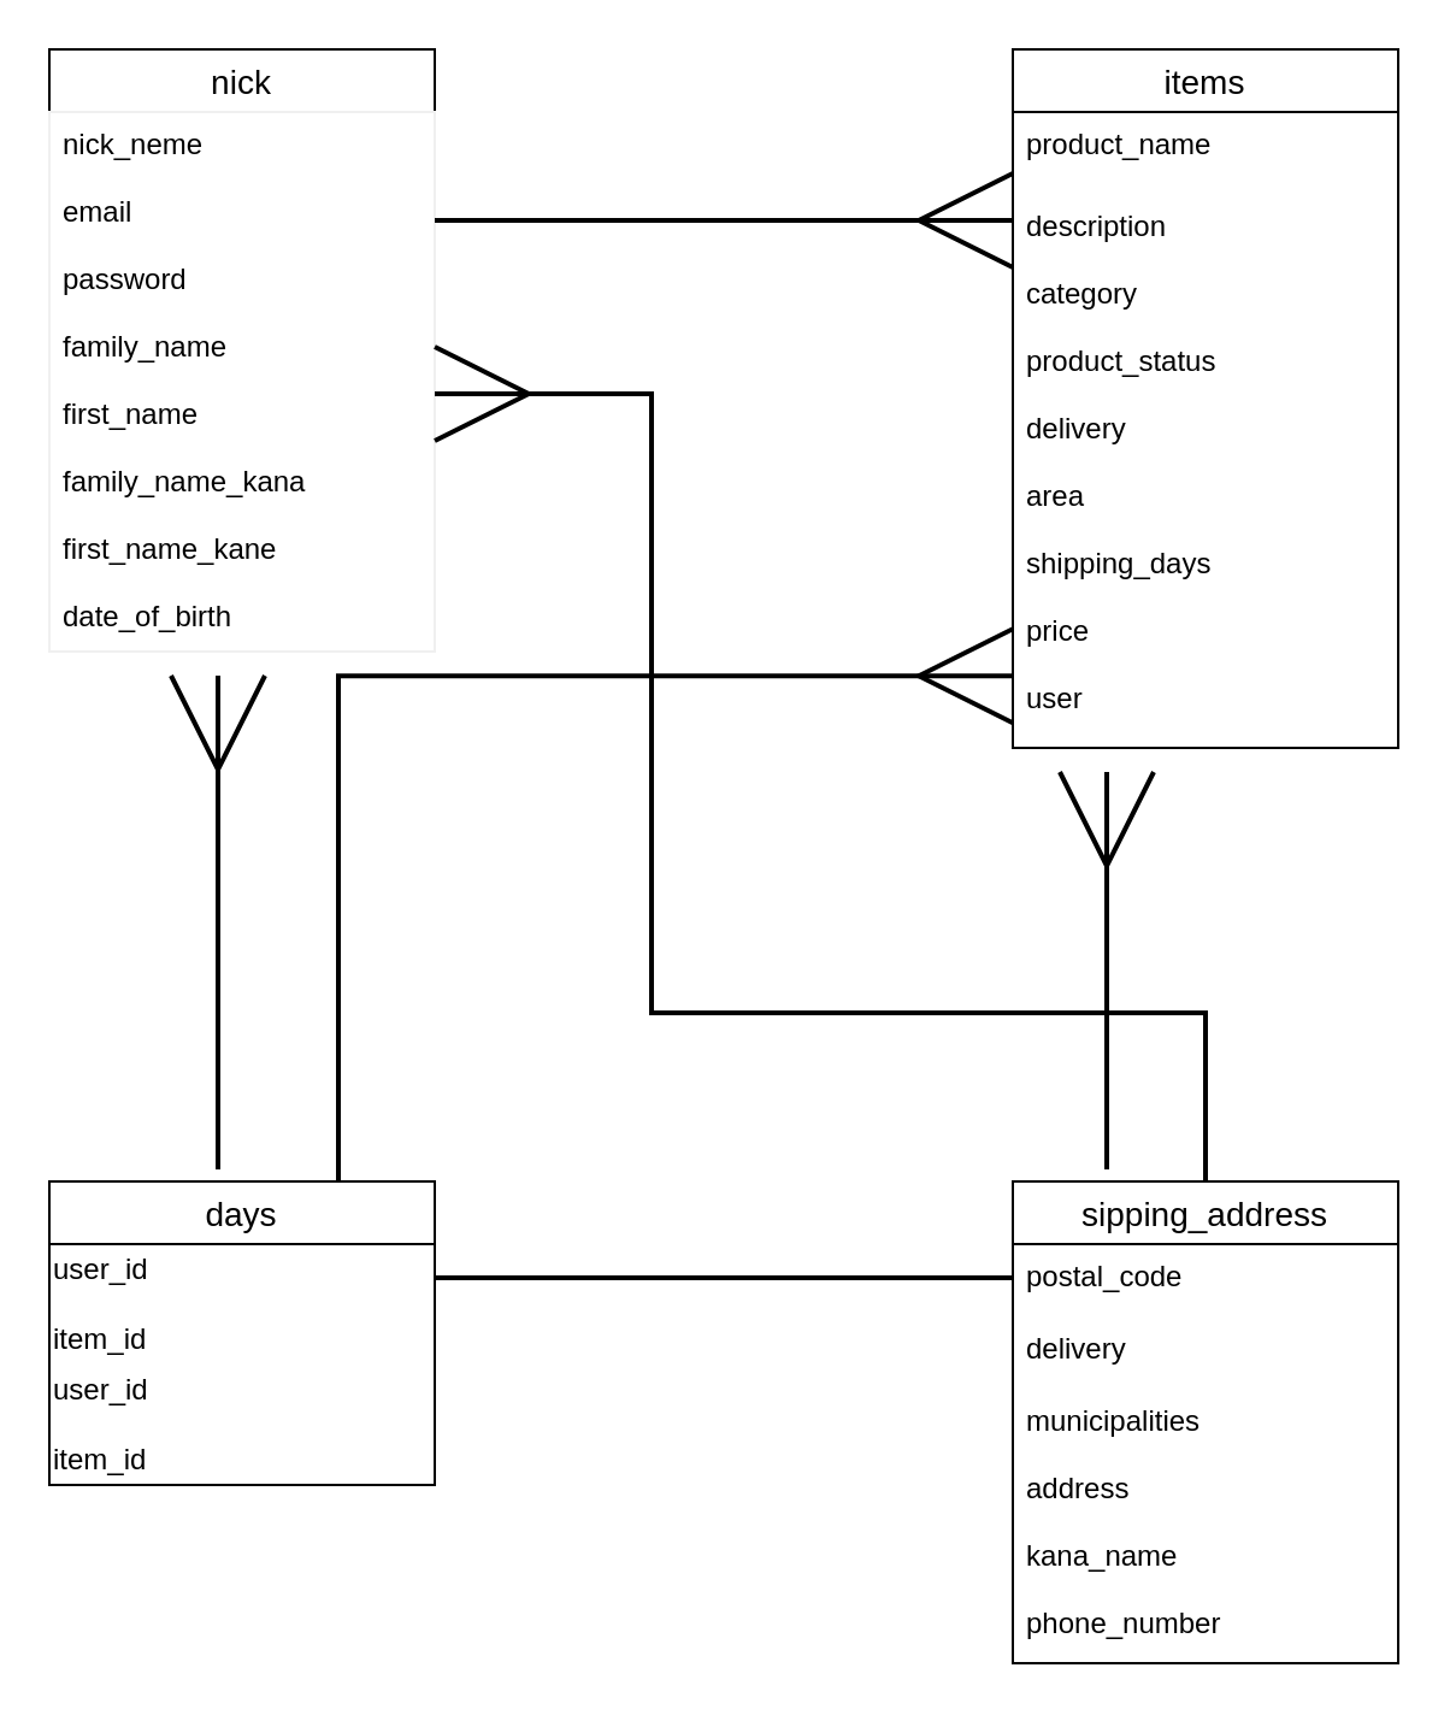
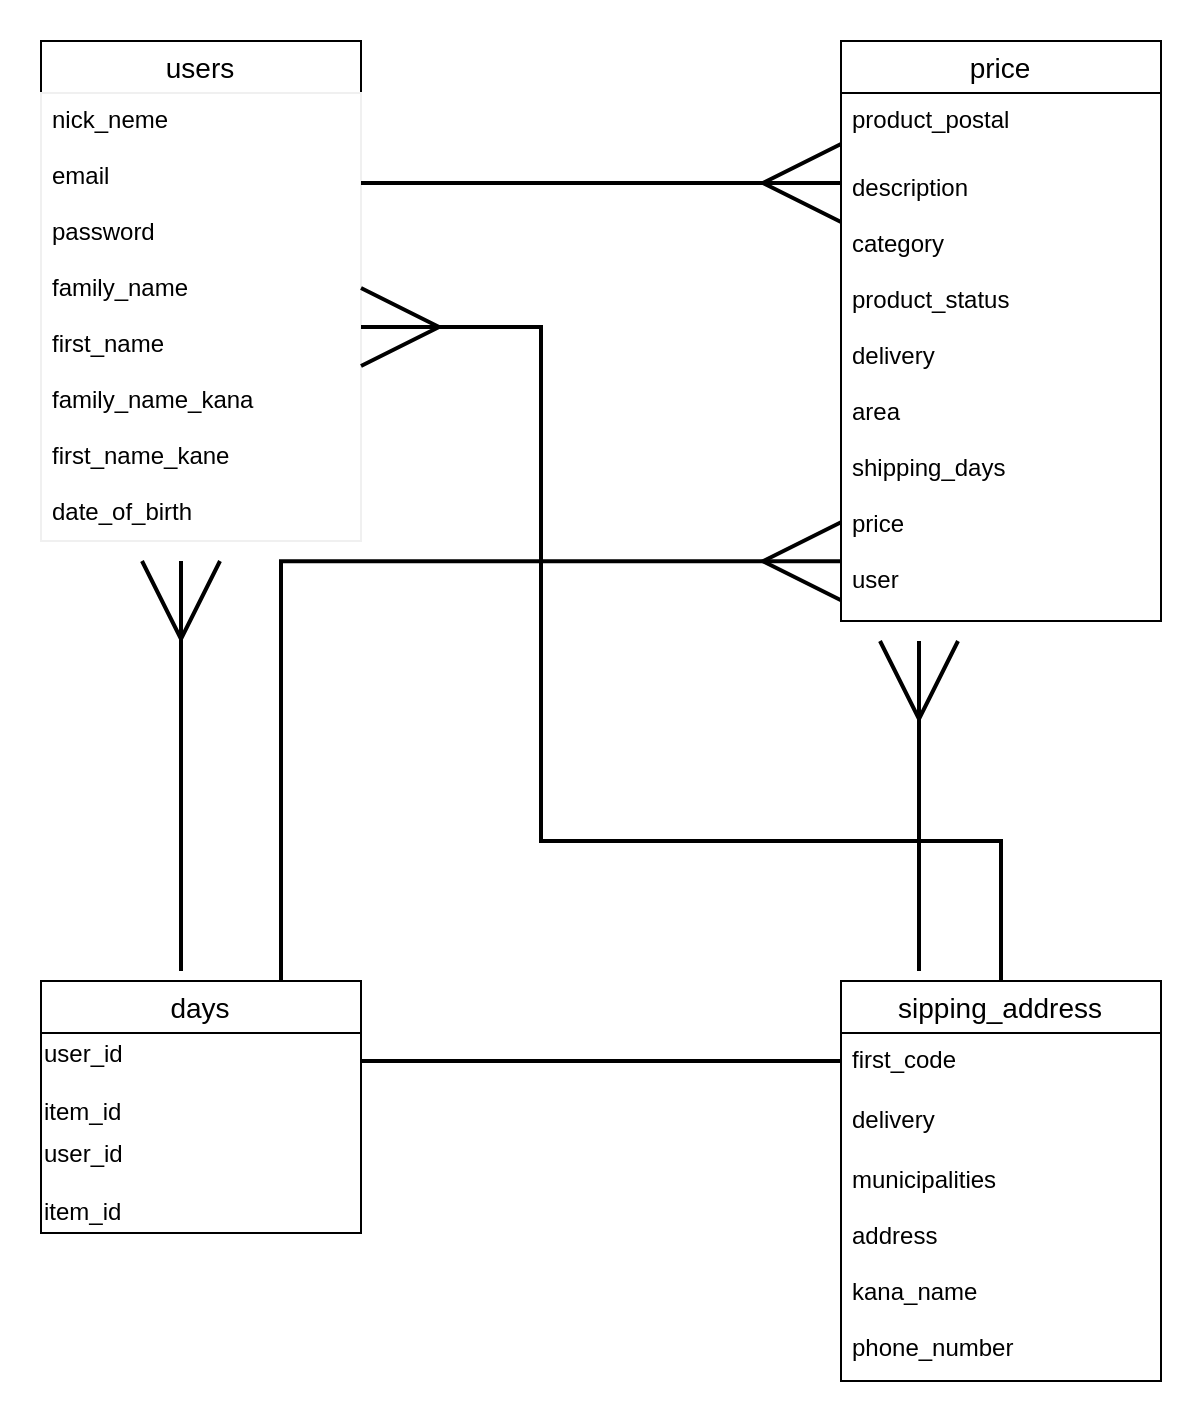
  <mxCell id="0" />
  <mxCell id="1" parent="0" />
- <mxCell id="2" value="nick" style="swimlane;fontStyle=0;childLayout=stackLayout;horizontal=1;startSize=26;horizontalStack=0;resizeParent=1;resizeParentMax=0;resizeLast=0;collapsible=1;marginBottom=0;align=center;fontSize=14;" parent="1" vertex="1"><mxGeometry x="20" y="20" width="160" height="250" as="geometry" /></mxCell>
+ <mxCell id="2" value="users" style="swimlane;fontStyle=0;childLayout=stackLayout;horizontal=1;startSize=26;horizontalStack=0;resizeParent=1;resizeParentMax=0;resizeLast=0;collapsible=1;marginBottom=0;align=center;fontSize=14;" parent="1" vertex="1"><mxGeometry x="20" y="20" width="160" height="250" as="geometry" /></mxCell>
  <mxCell id="3" value="nick_neme&#10;&#10;email&#10;&#10;password&#10;&#10;family_name&#10;&#10;first_name&#10;&#10;family_name_kana&#10;&#10;first_name_kane&#10;&#10;date_of_birth" style="text;fillColor=none;spacingLeft=4;spacingRight=4;overflow=hidden;rotatable=0;points=[[0,0.5],[1,0.5]];portConstraint=eastwest;fontSize=12;strokeColor=#f0f0f0;" parent="2" vertex="1"><mxGeometry y="26" width="160" height="224" as="geometry" /></mxCell>
- <mxCell id="4" value="items" style="swimlane;fontStyle=0;childLayout=stackLayout;horizontal=1;startSize=26;horizontalStack=0;resizeParent=1;resizeParentMax=0;resizeLast=0;collapsible=1;marginBottom=0;align=center;fontSize=14;" parent="1" vertex="1"><mxGeometry x="420" y="20" width="160" height="290" as="geometry" /></mxCell>
- <mxCell id="5" value="product_name" style="text;strokeColor=none;fillColor=none;spacingLeft=4;spacingRight=4;overflow=hidden;rotatable=0;points=[[0,0.5],[1,0.5]];portConstraint=eastwest;fontSize=12;" parent="4" vertex="1"><mxGeometry y="26" width="160" height="34" as="geometry" /></mxCell>
+ <mxCell id="4" value="price" style="swimlane;fontStyle=0;childLayout=stackLayout;horizontal=1;startSize=26;horizontalStack=0;resizeParent=1;resizeParentMax=0;resizeLast=0;collapsible=1;marginBottom=0;align=center;fontSize=14;" parent="1" vertex="1"><mxGeometry x="420" y="20" width="160" height="290" as="geometry" /></mxCell>
+ <mxCell id="5" value="product_postal" style="text;strokeColor=none;fillColor=none;spacingLeft=4;spacingRight=4;overflow=hidden;rotatable=0;points=[[0,0.5],[1,0.5]];portConstraint=eastwest;fontSize=12;" parent="4" vertex="1"><mxGeometry y="26" width="160" height="34" as="geometry" /></mxCell>
  <mxCell id="6" value="description&#10;&#10;category&#10;&#10;product_status&#10;&#10;delivery&#10;&#10;area&#10;&#10;shipping_days&#10;&#10;price&#10;&#10;user&#10;" style="text;strokeColor=none;fillColor=none;spacingLeft=4;spacingRight=4;overflow=hidden;rotatable=0;points=[[0,0.5],[1,0.5]];portConstraint=eastwest;fontSize=12;" parent="4" vertex="1"><mxGeometry y="60" width="160" height="230" as="geometry" /></mxCell>
  <mxCell id="7" style="edgeStyle=orthogonalEdgeStyle;rounded=0;orthogonalLoop=1;jettySize=auto;html=1;exitX=1;exitY=0.5;exitDx=0;exitDy=0;endArrow=ERmany;endFill=0;entryX=0;entryY=0.5;entryDx=0;entryDy=0;strokeWidth=2;startSize=6;targetPerimeterSpacing=0;endSize=36;" parent="1" edge="1"><mxGeometry relative="1" as="geometry"><mxPoint x="180" y="91" as="sourcePoint" /><mxPoint x="420" y="91" as="targetPoint" /></mxGeometry></mxCell>
  <mxCell id="8" style="edgeStyle=orthogonalEdgeStyle;rounded=0;orthogonalLoop=1;jettySize=auto;html=1;exitX=0.75;exitY=0;exitDx=0;exitDy=0;entryX=0;entryY=0.87;entryDx=0;entryDy=0;entryPerimeter=0;startSize=6;endArrow=ERmany;endFill=0;endSize=36;targetPerimeterSpacing=0;strokeWidth=2;" parent="1" source="10" target="6" edge="1"><mxGeometry relative="1" as="geometry" /></mxCell>
  <mxCell id="9" style="edgeStyle=orthogonalEdgeStyle;rounded=0;orthogonalLoop=1;jettySize=auto;html=1;startSize=6;endArrow=ERmany;endFill=0;endSize=36;targetPerimeterSpacing=0;strokeWidth=2;" parent="1" edge="1"><mxGeometry relative="1" as="geometry"><mxPoint x="90" y="280" as="targetPoint" /><mxPoint x="90" y="485" as="sourcePoint" /></mxGeometry></mxCell>
  <mxCell id="10" value="days" style="swimlane;fontStyle=0;childLayout=stackLayout;horizontal=1;startSize=26;horizontalStack=0;resizeParent=1;resizeParentMax=0;resizeLast=0;collapsible=1;marginBottom=0;align=center;fontSize=14;" parent="1" vertex="1"><mxGeometry x="20" y="490" width="160" height="126" as="geometry" /></mxCell>
  <mxCell id="11" value="user_id&lt;br&gt;&lt;br&gt;&lt;div&gt;&lt;span&gt;item_id&lt;/span&gt;&lt;/div&gt;" style="text;html=1;align=left;verticalAlign=middle;resizable=0;points=[];autosize=1;" parent="10" vertex="1"><mxGeometry y="26" width="160" height="50" as="geometry" /></mxCell>
  <mxCell id="12" value="user_id&lt;br&gt;&lt;br&gt;&lt;div&gt;&lt;span&gt;item_id&lt;/span&gt;&lt;/div&gt;" style="text;html=1;align=left;verticalAlign=middle;resizable=0;points=[];autosize=1;" vertex="1" parent="10"><mxGeometry y="76" width="160" height="50" as="geometry" /></mxCell>
  <mxCell id="13" style="edgeStyle=orthogonalEdgeStyle;rounded=0;orthogonalLoop=1;jettySize=auto;html=1;exitX=0.25;exitY=0;exitDx=0;exitDy=0;startSize=6;endArrow=ERmany;endFill=0;endSize=36;targetPerimeterSpacing=0;strokeWidth=2;" parent="1" edge="1"><mxGeometry relative="1" as="geometry"><mxPoint x="459" y="320" as="targetPoint" /><mxPoint x="460" y="484" as="sourcePoint" /><Array as="points"><mxPoint x="459" y="484" /></Array></mxGeometry></mxCell>
  <mxCell id="14" style="edgeStyle=orthogonalEdgeStyle;rounded=0;orthogonalLoop=1;jettySize=auto;html=1;startSize=6;endArrow=ERmany;endFill=0;endSize=36;targetPerimeterSpacing=0;strokeWidth=2;" parent="1" source="15" target="3" edge="1"><mxGeometry relative="1" as="geometry"><Array as="points"><mxPoint x="500" y="420" /><mxPoint x="270" y="420" /><mxPoint x="270" y="163" /></Array></mxGeometry></mxCell>
  <mxCell id="15" value="sipping_address" style="swimlane;fontStyle=0;childLayout=stackLayout;horizontal=1;startSize=26;horizontalStack=0;resizeParent=1;resizeParentMax=0;resizeLast=0;collapsible=1;marginBottom=0;align=center;fontSize=14;" parent="1" vertex="1"><mxGeometry x="420" y="490" width="160" height="200" as="geometry" /></mxCell>
- <mxCell id="16" value="postal_code" style="text;strokeColor=none;fillColor=none;spacingLeft=4;spacingRight=4;overflow=hidden;rotatable=0;points=[[0,0.5],[1,0.5]];portConstraint=eastwest;fontSize=12;" parent="15" vertex="1"><mxGeometry y="26" width="160" height="30" as="geometry" /></mxCell>
+ <mxCell id="16" value="first_code" style="text;strokeColor=none;fillColor=none;spacingLeft=4;spacingRight=4;overflow=hidden;rotatable=0;points=[[0,0.5],[1,0.5]];portConstraint=eastwest;fontSize=12;" parent="15" vertex="1"><mxGeometry y="26" width="160" height="30" as="geometry" /></mxCell>
  <mxCell id="17" value="delivery" style="text;strokeColor=none;fillColor=none;spacingLeft=4;spacingRight=4;overflow=hidden;rotatable=0;points=[[0,0.5],[1,0.5]];portConstraint=eastwest;fontSize=12;" parent="15" vertex="1"><mxGeometry y="56" width="160" height="30" as="geometry" /></mxCell>
  <mxCell id="18" value="municipalities&#10;&#10;address&#10;&#10;kana_name&#10;&#10;phone_number" style="text;strokeColor=none;fillColor=none;spacingLeft=4;spacingRight=4;overflow=hidden;rotatable=0;points=[[0,0.5],[1,0.5]];portConstraint=eastwest;fontSize=12;" parent="15" vertex="1"><mxGeometry y="86" width="160" height="114" as="geometry" /></mxCell>
  <mxCell id="19" style="edgeStyle=orthogonalEdgeStyle;rounded=0;orthogonalLoop=1;jettySize=auto;html=1;exitX=1;exitY=0.5;exitDx=0;exitDy=0;startSize=6;endArrow=none;endFill=0;endSize=36;targetPerimeterSpacing=0;strokeWidth=2;" parent="1" edge="1"><mxGeometry relative="1" as="geometry"><mxPoint x="180" y="530" as="sourcePoint" /><mxPoint x="420" y="530" as="targetPoint" /></mxGeometry></mxCell>
